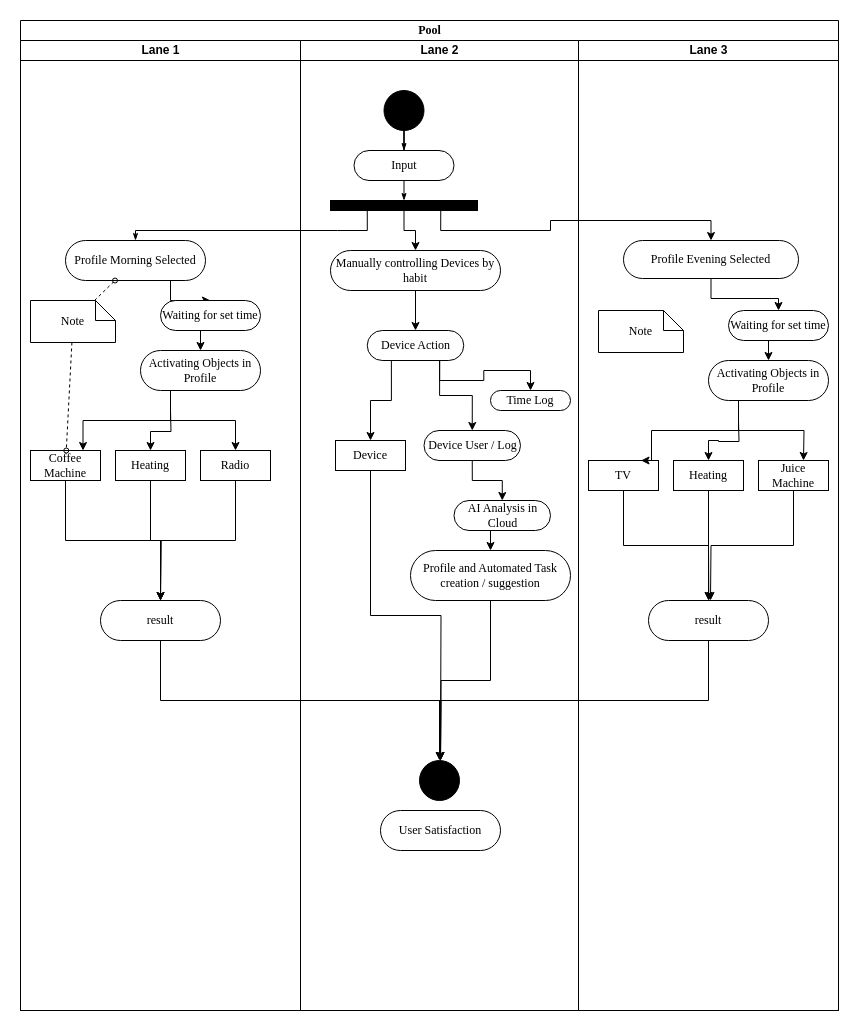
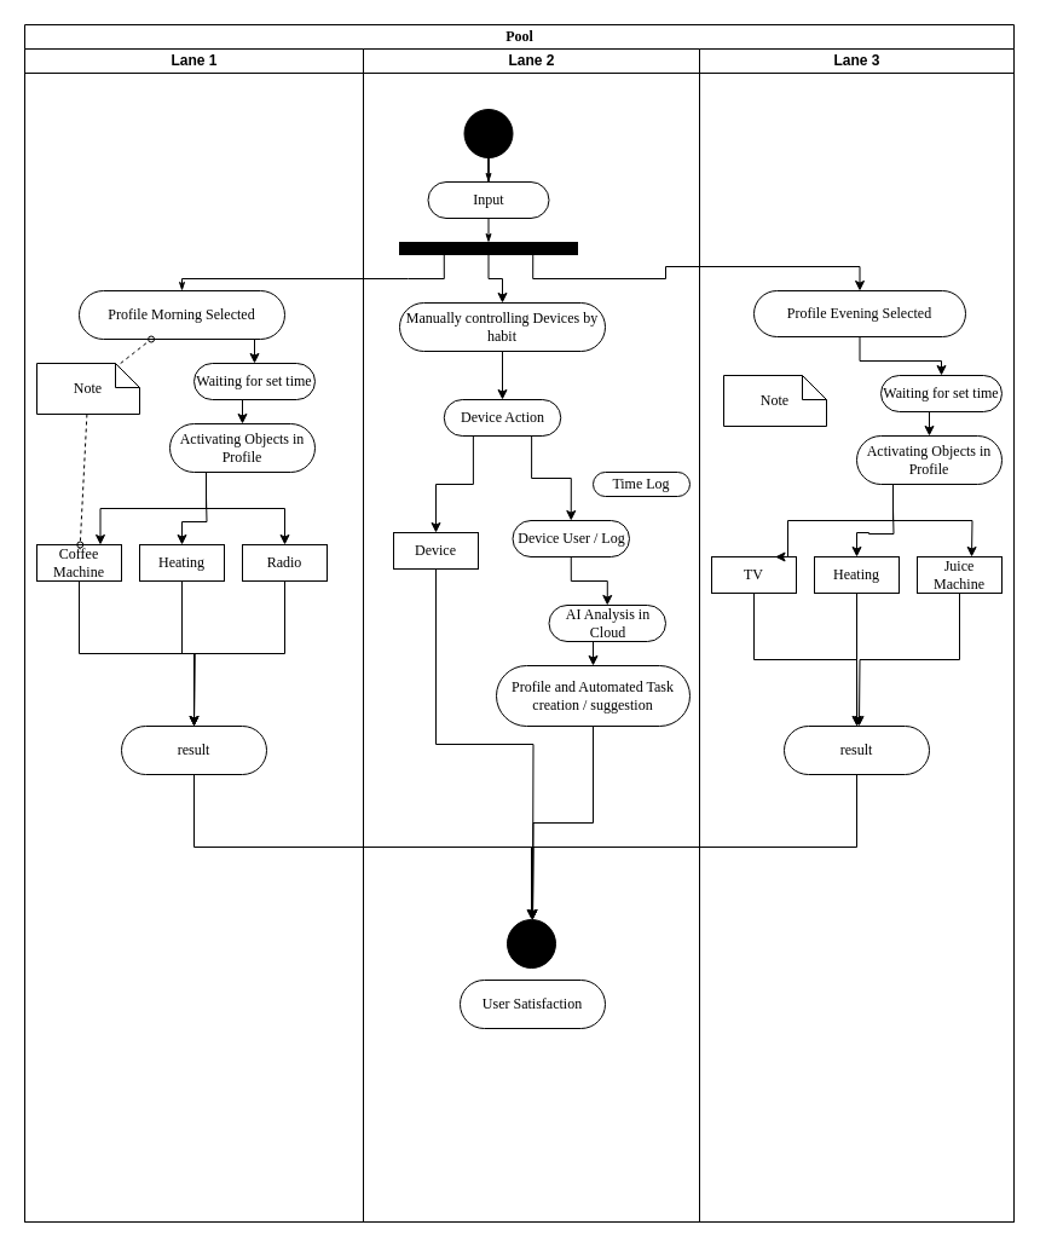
  <mxCell id="0" />
  <mxCell id="1" parent="0" />
  <mxCell id="2" value="Pool" style="swimlane;html=1;childLayout=stackLayout;startSize=20;rounded=0;shadow=0;comic=0;labelBackgroundColor=none;strokeWidth=1;fontFamily=Verdana;fontSize=12;align=center;" parent="1" vertex="1"><mxGeometry x="20" y="20" width="818" height="990" as="geometry" /></mxCell>
  <mxCell id="3" value="Lane 1" style="swimlane;html=1;startSize=20;" parent="2" vertex="1"><mxGeometry y="20" width="280" height="970" as="geometry" /></mxCell>
  <mxCell id="4" style="edgeStyle=orthogonalEdgeStyle;rounded=0;orthogonalLoop=1;jettySize=auto;html=1;exitX=0.75;exitY=1;exitDx=0;exitDy=0;entryX=0.5;entryY=0;entryDx=0;entryDy=0;" edge="1" parent="3" source="5" target="12"><mxGeometry relative="1" as="geometry" /></mxCell>
- <mxCell id="5" value="Profile Morning Selected" style="rounded=1;whiteSpace=wrap;html=1;shadow=0;comic=0;labelBackgroundColor=none;strokeWidth=1;fontFamily=Verdana;fontSize=12;align=center;arcSize=50;" parent="3" vertex="1"><mxGeometry x="45" y="200" width="140" height="40" as="geometry" /></mxCell>
+ <mxCell id="5" value="Profile Morning Selected" style="rounded=1;whiteSpace=wrap;html=1;shadow=0;comic=0;labelBackgroundColor=none;strokeWidth=1;fontFamily=Verdana;fontSize=12;align=center;arcSize=50;" parent="3" vertex="1"><mxGeometry x="45" y="200" width="170" height="40" as="geometry" /></mxCell>
  <mxCell id="6" style="edgeStyle=orthogonalEdgeStyle;rounded=0;orthogonalLoop=1;jettySize=auto;html=1;exitX=0.5;exitY=1;exitDx=0;exitDy=0;entryX=0.5;entryY=0;entryDx=0;entryDy=0;" edge="1" parent="3" source="7" target="22"><mxGeometry relative="1" as="geometry" /></mxCell>
  <mxCell id="7" value="Coffee Machine" style="rounded=0;whiteSpace=wrap;html=1;shadow=0;comic=0;labelBackgroundColor=none;strokeWidth=1;fontFamily=Verdana;fontSize=12;align=center;arcSize=50;" parent="3" vertex="1"><mxGeometry x="10" y="410" width="70" height="30" as="geometry" /></mxCell>
  <mxCell id="8" style="edgeStyle=none;rounded=0;html=1;labelBackgroundColor=none;startArrow=none;startFill=0;startSize=5;endArrow=oval;endFill=0;endSize=5;jettySize=auto;orthogonalLoop=1;strokeWidth=1;fontFamily=Verdana;fontSize=12;dashed=1;" parent="3" source="10" target="5" edge="1"><mxGeometry relative="1" as="geometry" /></mxCell>
  <mxCell id="9" style="edgeStyle=none;rounded=0;html=1;dashed=1;labelBackgroundColor=none;startArrow=none;startFill=0;startSize=5;endArrow=oval;endFill=0;endSize=5;jettySize=auto;orthogonalLoop=1;strokeWidth=1;fontFamily=Verdana;fontSize=12" parent="3" source="10" target="7" edge="1"><mxGeometry relative="1" as="geometry" /></mxCell>
  <mxCell id="10" value="Note" style="shape=note;whiteSpace=wrap;html=1;rounded=0;shadow=0;comic=0;labelBackgroundColor=none;strokeWidth=1;fontFamily=Verdana;fontSize=12;align=center;size=20;" parent="3" vertex="1"><mxGeometry x="10" y="260" width="85" height="42" as="geometry" /></mxCell>
  <mxCell id="11" style="edgeStyle=orthogonalEdgeStyle;rounded=0;orthogonalLoop=1;jettySize=auto;html=1;exitX=0.25;exitY=1;exitDx=0;exitDy=0;entryX=0.5;entryY=0;entryDx=0;entryDy=0;" edge="1" parent="3" source="12" target="16"><mxGeometry relative="1" as="geometry" /></mxCell>
  <mxCell id="12" value="Waiting for set time" style="rounded=1;whiteSpace=wrap;html=1;shadow=0;comic=0;labelBackgroundColor=none;strokeWidth=1;fontFamily=Verdana;fontSize=12;align=center;arcSize=50;" vertex="1" parent="3"><mxGeometry x="140" y="260" width="100" height="30" as="geometry" /></mxCell>
  <mxCell id="13" style="edgeStyle=orthogonalEdgeStyle;rounded=0;orthogonalLoop=1;jettySize=auto;html=1;exitX=0.25;exitY=1;exitDx=0;exitDy=0;entryX=0.75;entryY=0;entryDx=0;entryDy=0;" edge="1" parent="3" source="16" target="7"><mxGeometry relative="1" as="geometry"><Array as="points"><mxPoint x="150" y="380" /><mxPoint x="63" y="380" /></Array></mxGeometry></mxCell>
  <mxCell id="14" style="edgeStyle=orthogonalEdgeStyle;rounded=0;orthogonalLoop=1;jettySize=auto;html=1;entryX=0.5;entryY=0;entryDx=0;entryDy=0;" edge="1" parent="3" target="18"><mxGeometry relative="1" as="geometry"><mxPoint x="150" y="370" as="sourcePoint" /></mxGeometry></mxCell>
  <mxCell id="15" style="edgeStyle=orthogonalEdgeStyle;rounded=0;orthogonalLoop=1;jettySize=auto;html=1;exitX=0.25;exitY=1;exitDx=0;exitDy=0;entryX=0.5;entryY=0;entryDx=0;entryDy=0;" edge="1" parent="3" source="16" target="20"><mxGeometry relative="1" as="geometry" /></mxCell>
  <mxCell id="16" value="Activating Objects in Profile" style="rounded=1;whiteSpace=wrap;html=1;shadow=0;comic=0;labelBackgroundColor=none;strokeWidth=1;fontFamily=Verdana;fontSize=12;align=center;arcSize=50;" vertex="1" parent="3"><mxGeometry x="120" y="310" width="120" height="40" as="geometry" /></mxCell>
  <mxCell id="17" style="edgeStyle=orthogonalEdgeStyle;rounded=0;orthogonalLoop=1;jettySize=auto;html=1;exitX=0.5;exitY=1;exitDx=0;exitDy=0;" edge="1" parent="3" source="18"><mxGeometry relative="1" as="geometry"><mxPoint x="140" y="560" as="targetPoint" /></mxGeometry></mxCell>
  <mxCell id="18" value="Heating" style="rounded=0;whiteSpace=wrap;html=1;shadow=0;comic=0;labelBackgroundColor=none;strokeWidth=1;fontFamily=Verdana;fontSize=12;align=center;arcSize=50;" vertex="1" parent="3"><mxGeometry x="95" y="410" width="70" height="30" as="geometry" /></mxCell>
  <mxCell id="19" style="edgeStyle=orthogonalEdgeStyle;rounded=0;orthogonalLoop=1;jettySize=auto;html=1;exitX=0.5;exitY=1;exitDx=0;exitDy=0;" edge="1" parent="3" source="20"><mxGeometry relative="1" as="geometry"><mxPoint x="140" y="560" as="targetPoint" /></mxGeometry></mxCell>
  <mxCell id="20" value="Radio" style="rounded=0;whiteSpace=wrap;html=1;shadow=0;comic=0;labelBackgroundColor=none;strokeWidth=1;fontFamily=Verdana;fontSize=12;align=center;arcSize=50;" vertex="1" parent="3"><mxGeometry x="180" y="410" width="70" height="30" as="geometry" /></mxCell>
  <mxCell id="21" style="edgeStyle=orthogonalEdgeStyle;rounded=0;orthogonalLoop=1;jettySize=auto;html=1;exitX=0.5;exitY=1;exitDx=0;exitDy=0;" edge="1" parent="3" source="22"><mxGeometry relative="1" as="geometry"><mxPoint x="420" y="720" as="targetPoint" /></mxGeometry></mxCell>
  <mxCell id="22" value="result" style="rounded=1;whiteSpace=wrap;html=1;shadow=0;comic=0;labelBackgroundColor=none;strokeWidth=1;fontFamily=Verdana;fontSize=12;align=center;arcSize=50;" vertex="1" parent="3"><mxGeometry x="80" y="560" width="120" height="40" as="geometry" /></mxCell>
  <mxCell id="23" style="edgeStyle=orthogonalEdgeStyle;rounded=0;html=1;exitX=0.25;exitY=1;entryX=0.5;entryY=0;labelBackgroundColor=none;startArrow=none;startFill=0;startSize=5;endArrow=classicThin;endFill=1;endSize=5;jettySize=auto;orthogonalLoop=1;strokeWidth=1;fontFamily=Verdana;fontSize=12" parent="2" source="26" target="5" edge="1"><mxGeometry relative="1" as="geometry"><Array as="points"><mxPoint x="317" y="210" /><mxPoint x="140" y="210" /></Array></mxGeometry></mxCell>
  <mxCell id="24" value="Lane 2" style="swimlane;html=1;startSize=20;" parent="2" vertex="1"><mxGeometry x="280" y="20" width="278" height="970" as="geometry" /></mxCell>
  <mxCell id="25" style="edgeStyle=orthogonalEdgeStyle;rounded=0;orthogonalLoop=1;jettySize=auto;html=1;exitX=0.5;exitY=1;exitDx=0;exitDy=0;entryX=0.5;entryY=0;entryDx=0;entryDy=0;" edge="1" parent="24" source="26" target="32"><mxGeometry relative="1" as="geometry" /></mxCell>
  <mxCell id="26" value="" style="whiteSpace=wrap;html=1;rounded=0;shadow=0;comic=0;labelBackgroundColor=none;strokeWidth=1;fillColor=#000000;fontFamily=Verdana;fontSize=12;align=center;rotation=0;" parent="24" vertex="1"><mxGeometry x="30" y="160" width="147" height="10" as="geometry" /></mxCell>
  <mxCell id="27" value="Input" style="rounded=1;whiteSpace=wrap;html=1;shadow=0;comic=0;labelBackgroundColor=none;strokeWidth=1;fontFamily=Verdana;fontSize=12;align=center;arcSize=50;" parent="24" vertex="1"><mxGeometry x="53.5" y="110" width="100" height="30" as="geometry" /></mxCell>
  <mxCell id="28" style="edgeStyle=orthogonalEdgeStyle;rounded=0;html=1;entryX=0.5;entryY=0;labelBackgroundColor=none;startArrow=none;startFill=0;startSize=5;endArrow=classicThin;endFill=1;endSize=5;jettySize=auto;orthogonalLoop=1;strokeWidth=1;fontFamily=Verdana;fontSize=12" parent="24" source="27" target="26" edge="1"><mxGeometry relative="1" as="geometry"><Array as="points"><mxPoint x="104" y="125" /></Array></mxGeometry></mxCell>
  <mxCell id="29" value="" style="ellipse;whiteSpace=wrap;html=1;rounded=0;shadow=0;comic=0;labelBackgroundColor=none;strokeWidth=1;fillColor=#000000;fontFamily=Verdana;fontSize=12;align=center;" parent="24" vertex="1"><mxGeometry x="83.5" y="50" width="40" height="40" as="geometry" /></mxCell>
  <mxCell id="30" style="edgeStyle=orthogonalEdgeStyle;rounded=0;html=1;labelBackgroundColor=none;startArrow=none;startFill=0;startSize=5;endArrow=classicThin;endFill=1;endSize=5;jettySize=auto;orthogonalLoop=1;strokeWidth=1;fontFamily=Verdana;fontSize=12" parent="24" source="29" target="27" edge="1"><mxGeometry relative="1" as="geometry" /></mxCell>
  <mxCell id="31" style="edgeStyle=orthogonalEdgeStyle;rounded=0;orthogonalLoop=1;jettySize=auto;html=1;exitX=0.5;exitY=1;exitDx=0;exitDy=0;entryX=0.5;entryY=0;entryDx=0;entryDy=0;" edge="1" parent="24" source="32" target="39"><mxGeometry relative="1" as="geometry" /></mxCell>
  <mxCell id="32" value="Manually controlling Devices by habit" style="rounded=1;whiteSpace=wrap;html=1;shadow=0;comic=0;labelBackgroundColor=none;strokeWidth=1;fontFamily=Verdana;fontSize=12;align=center;arcSize=50;" vertex="1" parent="24"><mxGeometry x="30" y="210" width="170" height="40" as="geometry" /></mxCell>
  <mxCell id="33" value="Time Log" style="rounded=1;whiteSpace=wrap;html=1;shadow=0;comic=0;labelBackgroundColor=none;strokeWidth=1;fontFamily=Verdana;fontSize=12;align=center;arcSize=50;" vertex="1" parent="24"><mxGeometry x="190" y="350" width="80" height="20" as="geometry" /></mxCell>
  <mxCell id="34" style="edgeStyle=orthogonalEdgeStyle;rounded=0;orthogonalLoop=1;jettySize=auto;html=1;exitX=0.5;exitY=1;exitDx=0;exitDy=0;entryX=0.5;entryY=0;entryDx=0;entryDy=0;" edge="1" parent="24" source="35" target="41"><mxGeometry relative="1" as="geometry" /></mxCell>
  <mxCell id="35" value="Device User / Log" style="rounded=1;whiteSpace=wrap;html=1;shadow=0;comic=0;labelBackgroundColor=none;strokeWidth=1;fontFamily=Verdana;fontSize=12;align=center;arcSize=50;" vertex="1" parent="24"><mxGeometry x="123.5" y="390" width="96.5" height="30" as="geometry" /></mxCell>
  <mxCell id="36" style="edgeStyle=orthogonalEdgeStyle;rounded=0;orthogonalLoop=1;jettySize=auto;html=1;exitX=0.75;exitY=1;exitDx=0;exitDy=0;entryX=0.5;entryY=0;entryDx=0;entryDy=0;" edge="1" parent="24" source="39" target="35"><mxGeometry relative="1" as="geometry" /></mxCell>
- <mxCell id="37" style="edgeStyle=orthogonalEdgeStyle;rounded=0;orthogonalLoop=1;jettySize=auto;html=1;exitX=0.75;exitY=1;exitDx=0;exitDy=0;entryX=0.5;entryY=0;entryDx=0;entryDy=0;" edge="1" parent="24" source="39" target="33"><mxGeometry relative="1" as="geometry" /></mxCell>
  <mxCell id="38" style="edgeStyle=orthogonalEdgeStyle;rounded=0;orthogonalLoop=1;jettySize=auto;html=1;exitX=0.25;exitY=1;exitDx=0;exitDy=0;entryX=0.5;entryY=0;entryDx=0;entryDy=0;" edge="1" parent="24" source="39" target="43"><mxGeometry relative="1" as="geometry" /></mxCell>
  <mxCell id="39" value="Device Action" style="rounded=1;whiteSpace=wrap;html=1;shadow=0;comic=0;labelBackgroundColor=none;strokeWidth=1;fontFamily=Verdana;fontSize=12;align=center;arcSize=50;" vertex="1" parent="24"><mxGeometry x="66.75" y="290" width="96.5" height="30" as="geometry" /></mxCell>
  <mxCell id="40" style="edgeStyle=orthogonalEdgeStyle;rounded=0;orthogonalLoop=1;jettySize=auto;html=1;exitX=0.5;exitY=1;exitDx=0;exitDy=0;entryX=0.5;entryY=0;entryDx=0;entryDy=0;" edge="1" parent="24" source="41" target="46"><mxGeometry relative="1" as="geometry" /></mxCell>
  <mxCell id="41" value="AI Analysis in Cloud" style="rounded=1;whiteSpace=wrap;html=1;shadow=0;comic=0;labelBackgroundColor=none;strokeWidth=1;fontFamily=Verdana;fontSize=12;align=center;arcSize=50;" vertex="1" parent="24"><mxGeometry x="153.5" y="460" width="96.5" height="30" as="geometry" /></mxCell>
  <mxCell id="42" style="edgeStyle=orthogonalEdgeStyle;rounded=0;orthogonalLoop=1;jettySize=auto;html=1;exitX=0.5;exitY=1;exitDx=0;exitDy=0;" edge="1" parent="24" source="43"><mxGeometry relative="1" as="geometry"><mxPoint x="140" y="720" as="targetPoint" /></mxGeometry></mxCell>
- <mxCell id="43" value="Device" style="rounded=0;whiteSpace=wrap;html=1;shadow=0;comic=0;labelBackgroundColor=none;strokeWidth=1;fontFamily=Verdana;fontSize=12;align=center;arcSize=50;" vertex="1" parent="24"><mxGeometry x="35" y="400" width="70" height="30" as="geometry" /></mxCell>
+ <mxCell id="43" value="Device" style="rounded=0;whiteSpace=wrap;html=1;shadow=0;comic=0;labelBackgroundColor=none;strokeWidth=1;fontFamily=Verdana;fontSize=12;align=center;arcSize=50;" vertex="1" parent="24"><mxGeometry x="25" y="400" width="70" height="30" as="geometry" /></mxCell>
  <mxCell id="44" value="" style="ellipse;whiteSpace=wrap;html=1;rounded=0;shadow=0;comic=0;labelBackgroundColor=none;strokeWidth=1;fillColor=#000000;fontFamily=Verdana;fontSize=12;align=center;" vertex="1" parent="24"><mxGeometry x="119" y="720" width="40" height="40" as="geometry" /></mxCell>
  <mxCell id="45" style="edgeStyle=orthogonalEdgeStyle;rounded=0;orthogonalLoop=1;jettySize=auto;html=1;exitX=0.5;exitY=1;exitDx=0;exitDy=0;" edge="1" parent="24" source="46"><mxGeometry relative="1" as="geometry"><mxPoint x="140" y="720" as="targetPoint" /></mxGeometry></mxCell>
  <mxCell id="46" value="Profile and Automated Task creation / suggestion" style="rounded=1;whiteSpace=wrap;html=1;shadow=0;comic=0;labelBackgroundColor=none;strokeWidth=1;fontFamily=Verdana;fontSize=12;align=center;arcSize=50;" vertex="1" parent="24"><mxGeometry x="110" y="510" width="160" height="50" as="geometry" /></mxCell>
  <mxCell id="47" value="User Satisfaction" style="rounded=1;whiteSpace=wrap;html=1;shadow=0;comic=0;labelBackgroundColor=none;strokeWidth=1;fontFamily=Verdana;fontSize=12;align=center;arcSize=50;" vertex="1" parent="24"><mxGeometry x="80" y="770" width="120" height="40" as="geometry" /></mxCell>
  <mxCell id="48" value="Lane 3" style="swimlane;html=1;startSize=20;" parent="2" vertex="1"><mxGeometry x="558" y="20" width="260" height="970" as="geometry" /></mxCell>
  <mxCell id="49" style="edgeStyle=orthogonalEdgeStyle;rounded=0;orthogonalLoop=1;jettySize=auto;html=1;exitX=0.5;exitY=1;exitDx=0;exitDy=0;entryX=0.5;entryY=0;entryDx=0;entryDy=0;" edge="1" parent="48" source="50" target="55"><mxGeometry relative="1" as="geometry" /></mxCell>
  <mxCell id="50" value="Profile Evening Selected" style="rounded=1;whiteSpace=wrap;html=1;shadow=0;comic=0;labelBackgroundColor=none;strokeWidth=1;fontFamily=Verdana;fontSize=12;align=center;arcSize=50;" parent="48" vertex="1"><mxGeometry x="45" y="200" width="175" height="38" as="geometry" /></mxCell>
  <mxCell id="51" style="edgeStyle=orthogonalEdgeStyle;rounded=0;orthogonalLoop=1;jettySize=auto;html=1;exitX=0.5;exitY=1;exitDx=0;exitDy=0;entryX=0.5;entryY=0;entryDx=0;entryDy=0;" edge="1" parent="48" source="52" target="64"><mxGeometry relative="1" as="geometry" /></mxCell>
  <mxCell id="52" value="TV" style="rounded=0;whiteSpace=wrap;html=1;shadow=0;comic=0;labelBackgroundColor=none;strokeWidth=1;fontFamily=Verdana;fontSize=12;align=center;arcSize=50;" vertex="1" parent="48"><mxGeometry x="10" y="420" width="70" height="30" as="geometry" /></mxCell>
  <mxCell id="53" value="Note" style="shape=note;whiteSpace=wrap;html=1;rounded=0;shadow=0;comic=0;labelBackgroundColor=none;strokeWidth=1;fontFamily=Verdana;fontSize=12;align=center;size=20;" vertex="1" parent="48"><mxGeometry x="20" y="270" width="85" height="42" as="geometry" /></mxCell>
  <mxCell id="54" style="edgeStyle=orthogonalEdgeStyle;rounded=0;orthogonalLoop=1;jettySize=auto;html=1;exitX=0.25;exitY=1;exitDx=0;exitDy=0;entryX=0.5;entryY=0;entryDx=0;entryDy=0;" edge="1" parent="48" source="55" target="59"><mxGeometry relative="1" as="geometry" /></mxCell>
  <mxCell id="55" value="Waiting for set time" style="rounded=1;whiteSpace=wrap;html=1;shadow=0;comic=0;labelBackgroundColor=none;strokeWidth=1;fontFamily=Verdana;fontSize=12;align=center;arcSize=50;" vertex="1" parent="48"><mxGeometry x="150" y="270" width="100" height="30" as="geometry" /></mxCell>
  <mxCell id="56" style="edgeStyle=orthogonalEdgeStyle;rounded=0;orthogonalLoop=1;jettySize=auto;html=1;exitX=0.25;exitY=1;exitDx=0;exitDy=0;entryX=0.75;entryY=0;entryDx=0;entryDy=0;" edge="1" parent="48" source="59" target="52"><mxGeometry relative="1" as="geometry"><Array as="points"><mxPoint x="160" y="390" /><mxPoint x="73" y="390" /></Array></mxGeometry></mxCell>
  <mxCell id="57" style="edgeStyle=orthogonalEdgeStyle;rounded=0;orthogonalLoop=1;jettySize=auto;html=1;entryX=0.5;entryY=0;entryDx=0;entryDy=0;" edge="1" parent="48" target="61"><mxGeometry relative="1" as="geometry"><mxPoint x="160" y="380" as="sourcePoint" /></mxGeometry></mxCell>
  <mxCell id="58" style="edgeStyle=orthogonalEdgeStyle;rounded=0;orthogonalLoop=1;jettySize=auto;html=1;exitX=0.25;exitY=1;exitDx=0;exitDy=0;entryX=0.5;entryY=0;entryDx=0;entryDy=0;" edge="1" parent="48" source="59"><mxGeometry relative="1" as="geometry"><mxPoint x="225" y="420" as="targetPoint" /></mxGeometry></mxCell>
  <mxCell id="59" value="Activating Objects in Profile" style="rounded=1;whiteSpace=wrap;html=1;shadow=0;comic=0;labelBackgroundColor=none;strokeWidth=1;fontFamily=Verdana;fontSize=12;align=center;arcSize=50;" vertex="1" parent="48"><mxGeometry x="130" y="320" width="120" height="40" as="geometry" /></mxCell>
  <mxCell id="60" style="edgeStyle=orthogonalEdgeStyle;rounded=0;orthogonalLoop=1;jettySize=auto;html=1;exitX=0.5;exitY=1;exitDx=0;exitDy=0;" edge="1" parent="48" source="61"><mxGeometry relative="1" as="geometry"><mxPoint x="130.286" y="560" as="targetPoint" /></mxGeometry></mxCell>
  <mxCell id="61" value="Heating" style="rounded=0;whiteSpace=wrap;html=1;shadow=0;comic=0;labelBackgroundColor=none;strokeWidth=1;fontFamily=Verdana;fontSize=12;align=center;arcSize=50;" vertex="1" parent="48"><mxGeometry x="95" y="420" width="70" height="30" as="geometry" /></mxCell>
  <mxCell id="62" style="edgeStyle=orthogonalEdgeStyle;rounded=0;orthogonalLoop=1;jettySize=auto;html=1;exitX=0.5;exitY=1;exitDx=0;exitDy=0;" edge="1" parent="48" source="63"><mxGeometry relative="1" as="geometry"><mxPoint x="132" y="560" as="targetPoint" /></mxGeometry></mxCell>
  <mxCell id="63" value="Juice Machine" style="rounded=0;whiteSpace=wrap;html=1;shadow=0;comic=0;labelBackgroundColor=none;strokeWidth=1;fontFamily=Verdana;fontSize=12;align=center;arcSize=50;" vertex="1" parent="48"><mxGeometry x="180" y="420" width="70" height="30" as="geometry" /></mxCell>
  <mxCell id="64" value="result" style="rounded=1;whiteSpace=wrap;html=1;shadow=0;comic=0;labelBackgroundColor=none;strokeWidth=1;fontFamily=Verdana;fontSize=12;align=center;arcSize=50;" vertex="1" parent="48"><mxGeometry x="70" y="560" width="120" height="40" as="geometry" /></mxCell>
  <mxCell id="65" style="edgeStyle=orthogonalEdgeStyle;rounded=0;orthogonalLoop=1;jettySize=auto;html=1;exitX=0.75;exitY=1;exitDx=0;exitDy=0;entryX=0.5;entryY=0;entryDx=0;entryDy=0;" edge="1" parent="2" source="26" target="50"><mxGeometry relative="1" as="geometry" /></mxCell>
  <mxCell id="66" style="edgeStyle=orthogonalEdgeStyle;rounded=0;orthogonalLoop=1;jettySize=auto;html=1;exitX=0.5;exitY=1;exitDx=0;exitDy=0;entryX=0.5;entryY=0;entryDx=0;entryDy=0;" edge="1" parent="2" source="64" target="44"><mxGeometry relative="1" as="geometry" /></mxCell>
